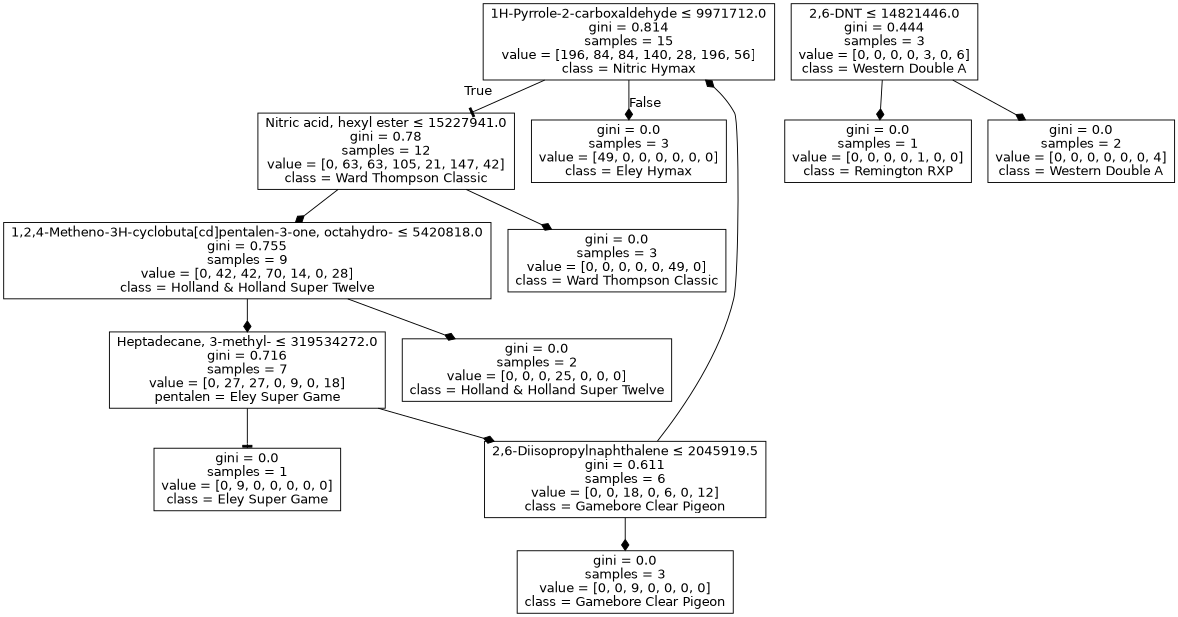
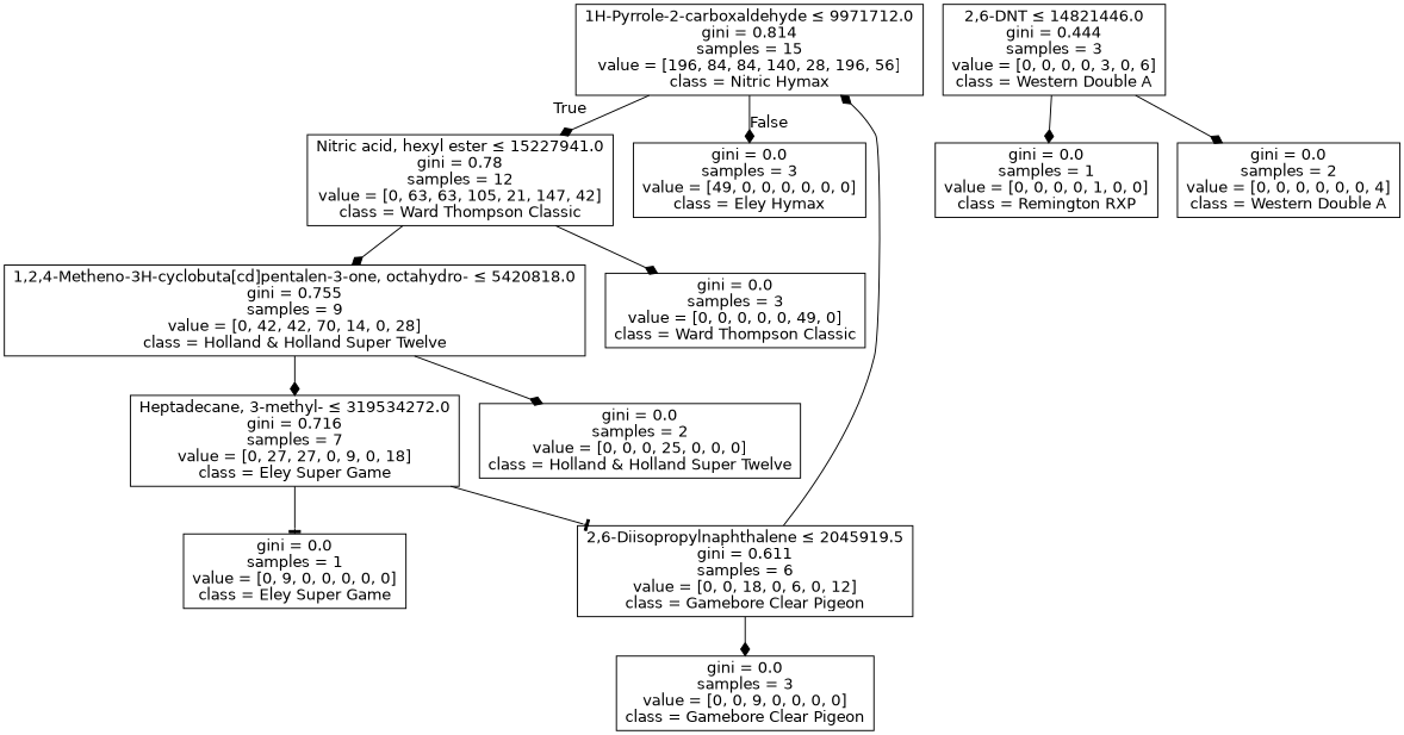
  digraph {
    node [fontname=helvetica shape=box]
    edge [arrowhead=diamond fontname=helvetica]
    n1 [label=<1H-Pyrrole-2-carboxaldehyde &le; 9971712.0<br/>gini = 0.814<br/>samples = 15<br/>value = [196, 84, 84, 140, 28, 196, 56]<br/>class = Nitric Hymax>]
    n2 [label=<Nitric acid, hexyl ester &le; 15227941.0<br/>gini = 0.78<br/>samples = 12<br/>value = [0, 63, 63, 105, 21, 147, 42]<br/>class = Ward Thompson Classic>]
    n3 [label=<gini = 0.0<br/>samples = 3<br/>value = [49, 0, 0, 0, 0, 0, 0]<br/>class = Eley Hymax>]
    n4 [label=<1,2,4-Metheno-3H-cyclobuta[cd]pentalen-3-one, octahydro- &le; 5420818.0<br/>gini = 0.755<br/>samples = 9<br/>value = [0, 42, 42, 70, 14, 0, 28]<br/>class = Holland &amp; Holland Super Twelve>]
    n5 [label=<gini = 0.0<br/>samples = 3<br/>value = [0, 0, 0, 0, 0, 49, 0]<br/>class = Ward Thompson Classic>]
-   n6 [label=<Heptadecane, 3-methyl- &le; 319534272.0<br/>gini = 0.716<br/>samples = 7<br/>value = [0, 27, 27, 0, 9, 0, 18]<br/>pentalen = Eley Super Game>]
+   n6 [label=<Heptadecane, 3-methyl- &le; 319534272.0<br/>gini = 0.716<br/>samples = 7<br/>value = [0, 27, 27, 0, 9, 0, 18]<br/>class = Eley Super Game>]
    n7 [label=<gini = 0.0<br/>samples = 2<br/>value = [0, 0, 0, 25, 0, 0, 0]<br/>class = Holland &amp; Holland Super Twelve>]
    n8 [label=<2,6-Diisopropylnaphthalene &le; 2045919.5<br/>gini = 0.611<br/>samples = 6<br/>value = [0, 0, 18, 0, 6, 0, 12]<br/>class = Gamebore Clear Pigeon>]
    n9 [label=<gini = 0.0<br/>samples = 1<br/>value = [0, 9, 0, 0, 0, 0, 0]<br/>class = Eley Super Game>]
    n10 [label=<gini = 0.0<br/>samples = 3<br/>value = [0, 0, 9, 0, 0, 0, 0]<br/>class = Gamebore Clear Pigeon>]
    n11 [label=<2,6-DNT &le; 14821446.0<br/>gini = 0.444<br/>samples = 3<br/>value = [0, 0, 0, 0, 3, 0, 6]<br/>class = Western Double A>]
    n12 [label=<gini = 0.0<br/>samples = 1<br/>value = [0, 0, 0, 0, 1, 0, 0]<br/>class = Remington RXP>]
    n13 [label=<gini = 0.0<br/>samples = 2<br/>value = [0, 0, 0, 0, 0, 0, 4]<br/>class = Western Double A>]
-   n1 -> n2 [arrowhead=tee headlabel=True labelangle=45 labeldistance=2.5]
+   n1 -> n2 [headlabel=True labelangle=45 labeldistance=2.5]
    n1 -> n3 [headlabel=False labelangle=-45 labeldistance=2.5]
    n2 -> n4
    n2 -> n5
    n4 -> n6
    n4 -> n7
-   n6 -> n8
+   n6 -> n8 [arrowhead=tee]
    n6 -> n9 [arrowhead=tee]
    n8 -> n1
    n8 -> n10
    n11 -> n12
    n11 -> n13
  }
